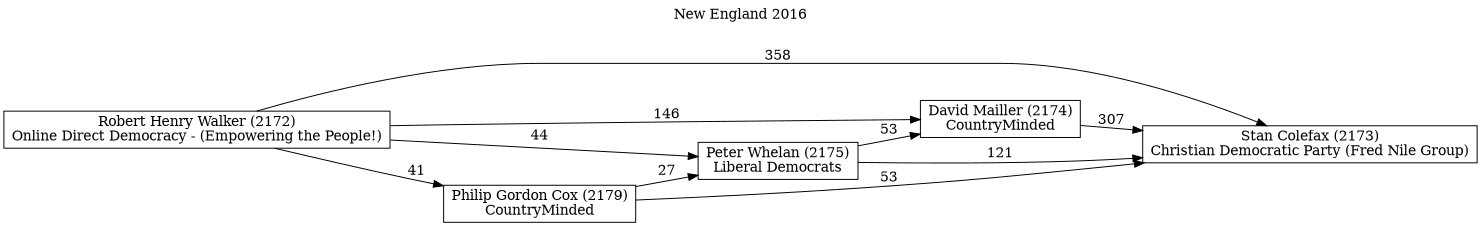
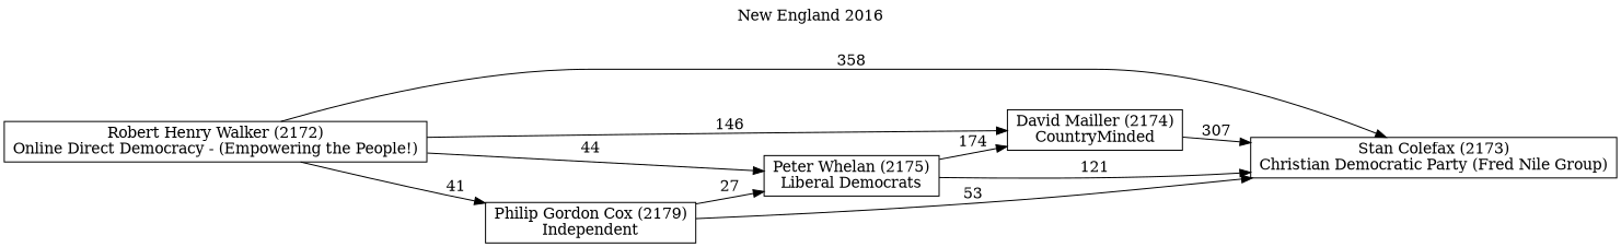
  digraph {
    label="New England 2016"
    labelloc=t
    mclimit=10
    rankdir=LR
    node [shape=box]
    n1 [label="Stan Colefax (2173)\nChristian Democratic Party (Fred Nile Group)"]
    n2 [label="David Mailler (2174)\nCountryMinded"]
    n3 [label="Peter Whelan (2175)\nLiberal Democrats"]
-   n4 [label="Philip Gordon Cox (2179)\nCountryMinded"]
+   n4 [label="Philip Gordon Cox (2179)\nIndependent"]
    n5 [label="Robert Henry Walker (2172)\nOnline Direct Democracy - (Empowering the People!)"]
    n2 -> n1 [label=307]
    n3 -> n1 [label=121]
-   n3 -> n2 [label=53]
+   n3 -> n2 [label=174]
    n4 -> n1 [label=53]
    n4 -> n3 [label=27]
    n5 -> n1 [label=358]
    n5 -> n2 [label=146]
    n5 -> n3 [label=44]
    n5 -> n4 [label=41]
  }
